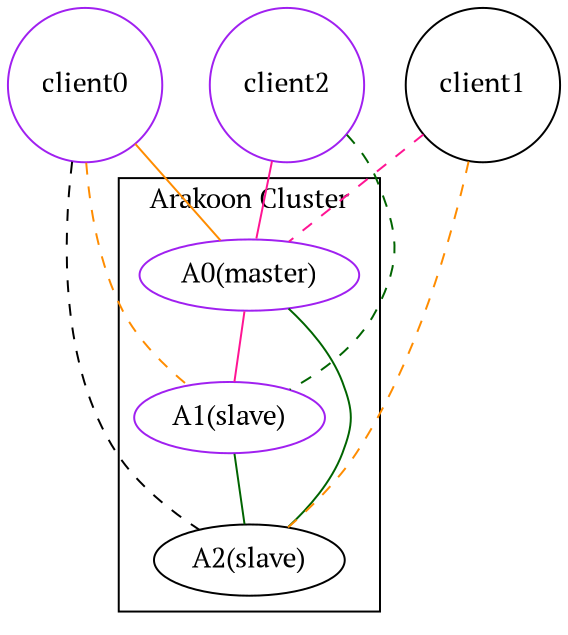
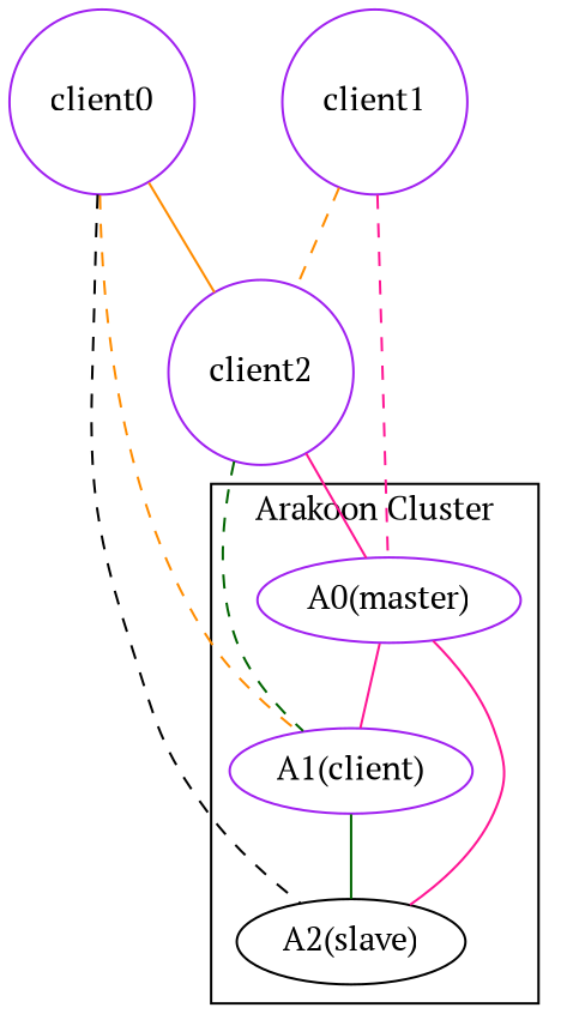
  graph {
    fontname="PT Serif"
    node [color=purple fontname="PT Serif"]
    edge [color=deeppink fontname="PT Serif"]
    n1 [label="A0(master)"]
-   n2 [label="A1(slave)"]
+   n2 [label="A1(client)"]
    n3 [color=black label="A2(slave)"]
    client0 [shape=circle]
-   client1 [color=black shape=circle]
+   client1 [shape=circle]
    client2 [shape=circle]
    subgraph cluster_1 {
      label="Arakoon Cluster"
      n1
      n2
      n3
    }
    n1 -- n2
    n2 -- n3 [color=darkgreen]
-   n3 -- n1 [color=darkgreen]
-   client0 -- n1 [color=darkorange]
+   n3 -- n1
+   client0 -- client2 [color=darkorange]
    client0 -- n2 [color=darkorange style=dashed]
    client0 -- n3 [color=black style=dashed]
    client1 -- n1 [style=dashed]
-   client1 -- n3 [color=darkorange style=dashed]
+   client1 -- client2 [color=darkorange style=dashed]
    client2 -- n1
    client2 -- n2 [color=darkgreen style=dashed]
  }
